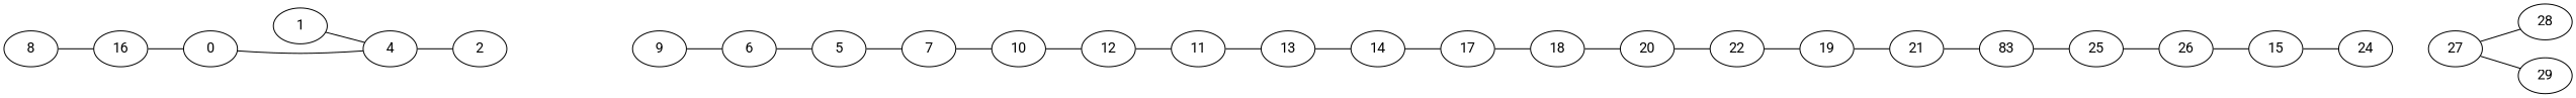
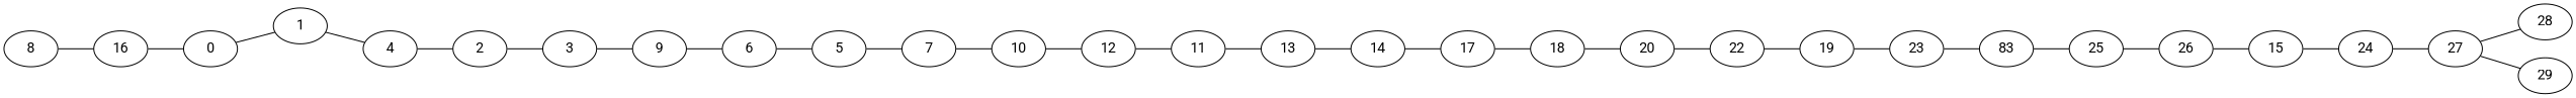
  graph {
    fontname=Roboto
    rankdir=LR
    node [fontname=Roboto]
    edge [fontname=Roboto]
    0
    1
    4
    2
+   3
    9
    6
    5
    7
    10
    12
    11
    8
    16
    13
    14
    17
    18
    20
    15
    24
    27
    28
    29
    22
    19
-   21
+   21 [label=23]
    n28 [label=83]
    25
    26
-   0 -- 4
+   0 -- 1
    1 -- 4
    4 -- 2
+   2 -- 3
+   3 -- 9
    9 -- 6
    6 -- 5
    5 -- 7
    7 -- 10
    10 -- 12
    12 -- 11
    11 -- 13
    8 -- 16
    16 -- 0
    13 -- 14
    14 -- 17
    17 -- 18
    18 -- 20
    20 -- 22
    15 -- 24
+   24 -- 27
    27 -- 28
    27 -- 29
    22 -- 19
    19 -- 21
    21 -- n28
    n28 -- 25
    25 -- 26
    26 -- 15
  }
